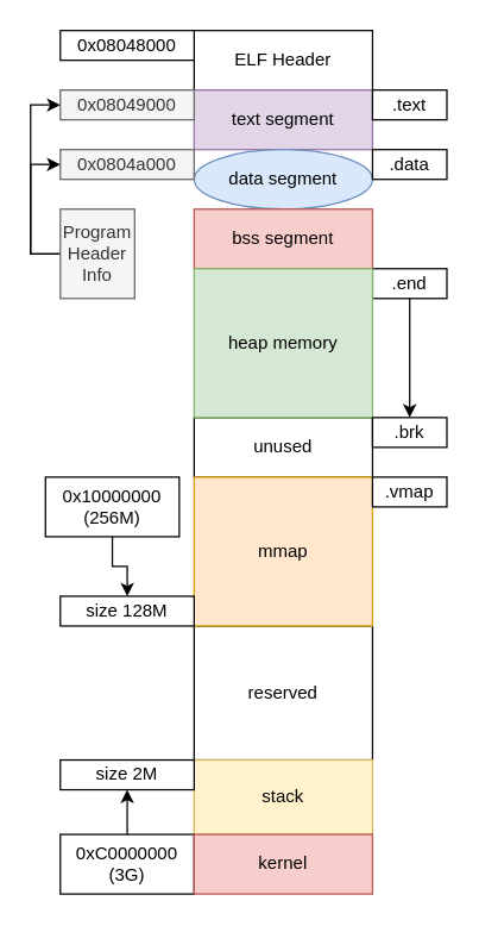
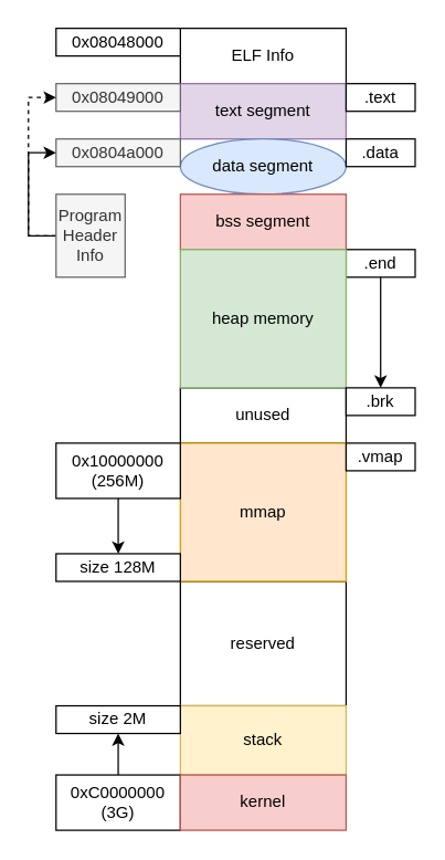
  <mxCell id="0" />
  <mxCell id="1" parent="0" />
  <mxCell id="2" value="unused" style="rounded=0;whiteSpace=wrap;html=1;" vertex="1" parent="1"><mxGeometry x="130" y="280" width="120" height="40" as="geometry" /></mxCell>
  <mxCell id="3" value="reserved" style="rounded=0;whiteSpace=wrap;html=1;" vertex="1" parent="1"><mxGeometry x="130" y="420" width="120" height="90" as="geometry" /></mxCell>
- <mxCell id="4" value="ELF Header" style="rounded=0;whiteSpace=wrap;html=1;" vertex="1" parent="1"><mxGeometry x="130" y="20" width="120" height="40" as="geometry" /></mxCell>
+ <mxCell id="4" value="ELF Info" style="rounded=0;whiteSpace=wrap;html=1;" vertex="1" parent="1"><mxGeometry x="130" y="20" width="120" height="40" as="geometry" /></mxCell>
  <mxCell id="5" value="0x08048000" style="rounded=0;whiteSpace=wrap;html=1;" vertex="1" parent="1"><mxGeometry x="40" y="20" width="90" height="20" as="geometry" /></mxCell>
  <mxCell id="6" value="text segment" style="rounded=0;whiteSpace=wrap;html=1;fillColor=#e1d5e7;strokeColor=#9673a6;" vertex="1" parent="1"><mxGeometry x="130" y="60" width="120" height="40" as="geometry" /></mxCell>
  <mxCell id="7" value="0x08049000" style="rounded=0;whiteSpace=wrap;html=1;fillColor=#f5f5f5;fontColor=#333333;strokeColor=#666666;" vertex="1" parent="1"><mxGeometry x="40" y="60" width="90" height="20" as="geometry" /></mxCell>
  <mxCell id="8" value="data segment" style="ellipse;whiteSpace=wrap;html=1;fillColor=#dae8fc;strokeColor=#6c8ebf;" vertex="1" parent="1"><mxGeometry x="130" y="100" width="120" height="40" as="geometry" /></mxCell>
  <mxCell id="9" value="bss segment" style="rounded=0;whiteSpace=wrap;html=1;fillColor=#f8cecc;strokeColor=#b85450;" vertex="1" parent="1"><mxGeometry x="130" y="140" width="120" height="40" as="geometry" /></mxCell>
  <mxCell id="10" style="edgeStyle=orthogonalEdgeStyle;rounded=0;orthogonalLoop=1;jettySize=auto;html=1;entryX=0.5;entryY=0;entryDx=0;entryDy=0;" edge="1" parent="1" source="11" target="15"><mxGeometry relative="1" as="geometry" /></mxCell>
  <mxCell id="11" value=".end" style="rounded=0;whiteSpace=wrap;html=1;" vertex="1" parent="1"><mxGeometry x="250" y="180" width="50" height="20" as="geometry" /></mxCell>
  <mxCell id="12" value=".text" style="rounded=0;whiteSpace=wrap;html=1;" vertex="1" parent="1"><mxGeometry x="250" y="60" width="50" height="20" as="geometry" /></mxCell>
  <mxCell id="13" value=".data" style="rounded=0;whiteSpace=wrap;html=1;" vertex="1" parent="1"><mxGeometry x="250" y="100" width="50" height="20" as="geometry" /></mxCell>
  <mxCell id="14" value="heap memory" style="rounded=0;whiteSpace=wrap;html=1;fillColor=#d5e8d4;strokeColor=#82b366;" vertex="1" parent="1"><mxGeometry x="130" y="180" width="120" height="100" as="geometry" /></mxCell>
  <mxCell id="15" value=".brk" style="rounded=0;whiteSpace=wrap;html=1;" vertex="1" parent="1"><mxGeometry x="250" y="280" width="50" height="20" as="geometry" /></mxCell>
  <mxCell id="16" value="mmap" style="rounded=0;whiteSpace=wrap;html=1;fillColor=#ffe6cc;strokeColor=#d79b00;" vertex="1" parent="1"><mxGeometry x="130" y="320" width="120" height="100" as="geometry" /></mxCell>
  <mxCell id="17" value=".vmap" style="rounded=0;whiteSpace=wrap;html=1;" vertex="1" parent="1"><mxGeometry x="250" y="320" width="50" height="20" as="geometry" /></mxCell>
  <mxCell id="18" style="edgeStyle=orthogonalEdgeStyle;rounded=0;orthogonalLoop=1;jettySize=auto;html=1;entryX=0.5;entryY=0;entryDx=0;entryDy=0;" edge="1" parent="1" source="19" target="24"><mxGeometry relative="1" as="geometry" /></mxCell>
- <mxCell id="19" value="0x10000000&lt;div&gt;(256M)&lt;/div&gt;" style="rounded=0;whiteSpace=wrap;html=1;" vertex="1" parent="1"><mxGeometry x="30" y="320" width="90" height="40" as="geometry" /></mxCell>
+ <mxCell id="19" value="0x10000000&lt;div&gt;(256M)&lt;/div&gt;" style="rounded=0;whiteSpace=wrap;html=1;" vertex="1" parent="1"><mxGeometry x="40" y="320" width="90" height="40" as="geometry" /></mxCell>
  <mxCell id="20" value="stack" style="rounded=0;whiteSpace=wrap;html=1;fillColor=#fff2cc;strokeColor=#d6b656;" vertex="1" parent="1"><mxGeometry x="130" y="510" width="120" height="50" as="geometry" /></mxCell>
  <mxCell id="21" value="" style="edgeStyle=orthogonalEdgeStyle;rounded=0;orthogonalLoop=1;jettySize=auto;html=1;" edge="1" parent="1" source="22" target="23"><mxGeometry relative="1" as="geometry" /></mxCell>
  <mxCell id="22" value="0xC0000000&lt;div&gt;(3G)&lt;/div&gt;" style="rounded=0;whiteSpace=wrap;html=1;" vertex="1" parent="1"><mxGeometry x="40" y="560" width="90" height="40" as="geometry" /></mxCell>
  <mxCell id="23" value="size 2M" style="rounded=0;whiteSpace=wrap;html=1;" vertex="1" parent="1"><mxGeometry x="40" y="510" width="90" height="20" as="geometry" /></mxCell>
  <mxCell id="24" value="size 128M" style="rounded=0;whiteSpace=wrap;html=1;" vertex="1" parent="1"><mxGeometry x="40" y="400" width="90" height="20" as="geometry" /></mxCell>
  <mxCell id="25" value="kernel" style="rounded=0;whiteSpace=wrap;html=1;fillColor=#f8cecc;strokeColor=#b85450;" vertex="1" parent="1"><mxGeometry x="130" y="560" width="120" height="40" as="geometry" /></mxCell>
  <mxCell id="26" value="0x0804a000" style="rounded=0;whiteSpace=wrap;html=1;fillColor=#f5f5f5;fontColor=#333333;strokeColor=#666666;" vertex="1" parent="1"><mxGeometry x="40" y="100" width="90" height="20" as="geometry" /></mxCell>
- <mxCell id="27" style="edgeStyle=orthogonalEdgeStyle;rounded=0;orthogonalLoop=1;jettySize=auto;html=1;entryX=0;entryY=0.5;entryDx=0;entryDy=0;" edge="1" parent="1" source="29" target="7"><mxGeometry relative="1" as="geometry"><Array as="points"><mxPoint x="20" y="170" /><mxPoint x="20" y="70" /></Array></mxGeometry></mxCell>
+ <mxCell id="27" style="edgeStyle=orthogonalEdgeStyle;rounded=0;orthogonalLoop=1;jettySize=auto;html=1;entryX=0;entryY=0.5;entryDx=0;entryDy=0;dashed=1;" edge="1" parent="1" source="29" target="7"><mxGeometry relative="1" as="geometry"><Array as="points"><mxPoint x="20" y="170" /><mxPoint x="20" y="70" /></Array></mxGeometry></mxCell>
  <mxCell id="28" style="edgeStyle=orthogonalEdgeStyle;rounded=0;orthogonalLoop=1;jettySize=auto;html=1;entryX=0;entryY=0.5;entryDx=0;entryDy=0;" edge="1" parent="1" source="29" target="26"><mxGeometry relative="1" as="geometry"><Array as="points"><mxPoint x="20" y="170" /><mxPoint x="20" y="110" /></Array></mxGeometry></mxCell>
  <mxCell id="29" value="Program Header&lt;div&gt;Info&lt;/div&gt;" style="rounded=0;whiteSpace=wrap;html=1;fillColor=#f5f5f5;fontColor=#333333;strokeColor=#666666;" vertex="1" parent="1"><mxGeometry x="40" y="140" width="50" height="60" as="geometry" /></mxCell>
